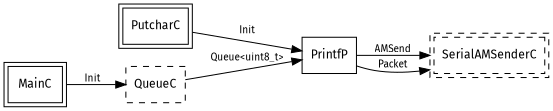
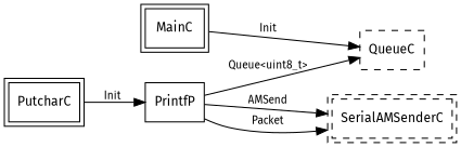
  digraph {
    fontname="Fira Sans"
    rankdir=LR
    node [fontname="Fira Sans" fontsize=12 shape=box peripheries=2]
    edge [fontname="Fira Sans" fontsize=10]
    n1 [label=QueueC style=dashed peripheries=""]
    MainC
    PrintfP [peripheries=""]
    n4 [label=SerialAMSenderC style=dashed]
    PutcharC
    MainC -> n1 [label=Init]
-   n1 -> PrintfP [label="Queue<uint8_t>"]
+   PrintfP -> n1 [label="Queue<uint8_t>"]
    PrintfP -> n4 [label=AMSend]
    PrintfP -> n4 [label=Packet]
    PutcharC -> PrintfP [label=Init]
  }
